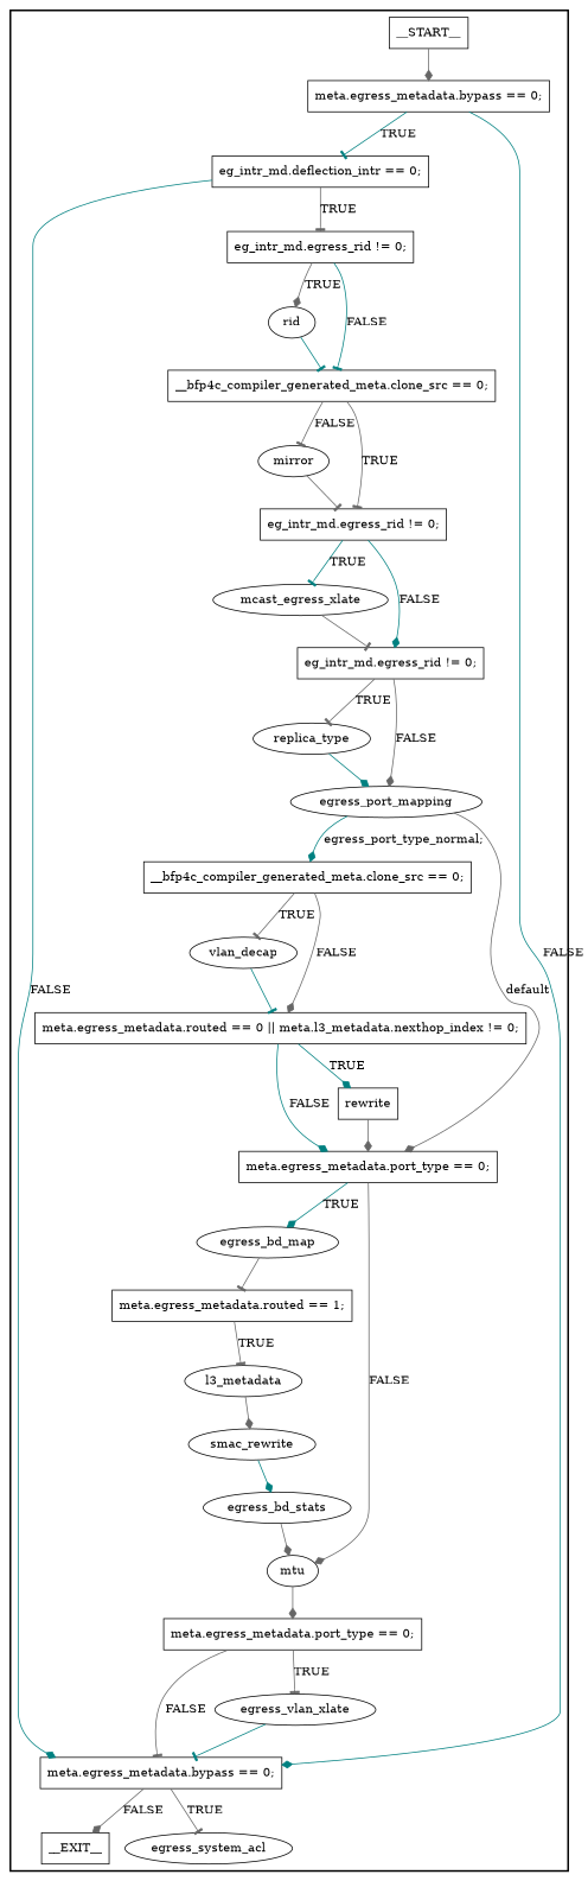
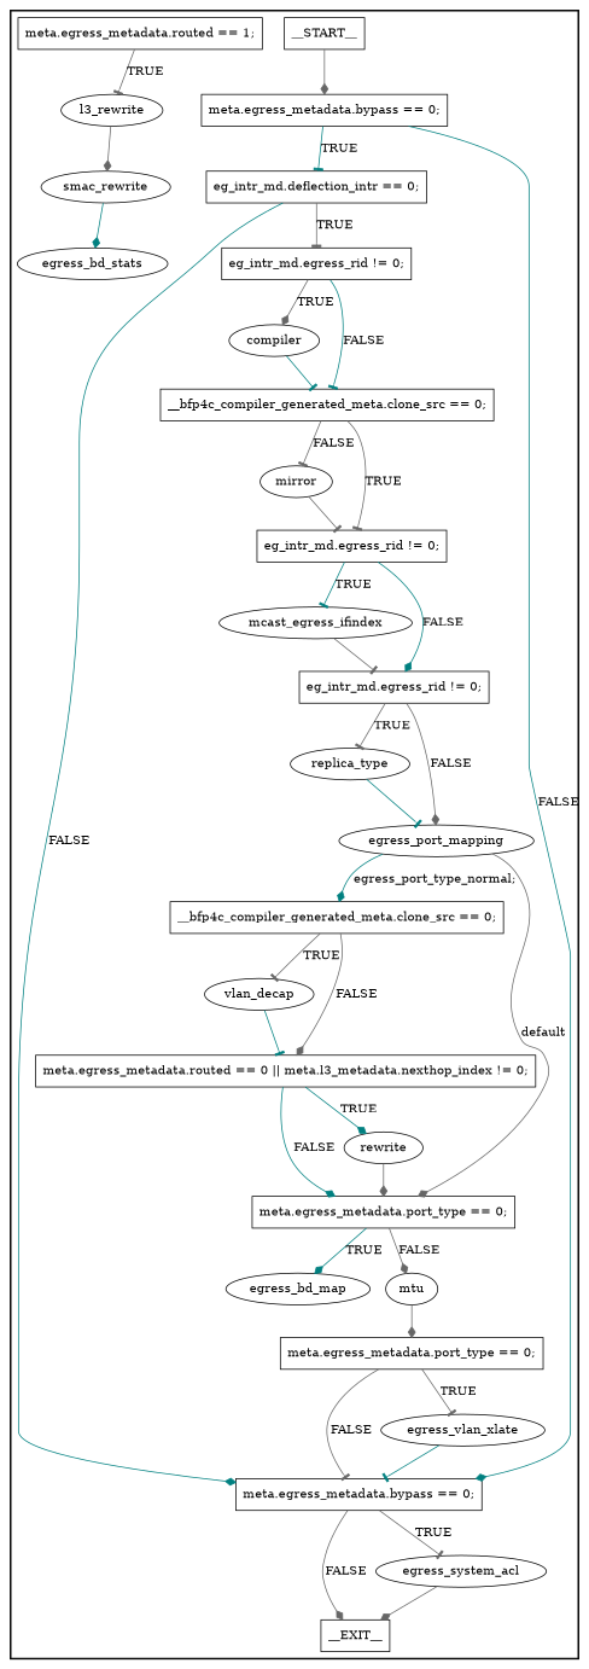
  digraph {
    node [shape=rectangle style=solid]
    edge [arrowhead=diamond color=gray40]
    n1 [label=__START__]
    n2 [label="meta.egress_metadata.bypass == 0;"]
    n3 [label=__EXIT__]
    n4 [label="eg_intr_md.deflection_intr == 0;"]
    n5 [label="meta.egress_metadata.bypass == 0;"]
    n6 [label="eg_intr_md.egress_rid != 0;"]
-   n7 [label=rid shape=ellipse]
+   n7 [label=compiler shape=ellipse]
    n8 [label="__bfp4c_compiler_generated_meta.clone_src == 0;"]
    n9 [label=mirror shape=ellipse]
    n10 [label="eg_intr_md.egress_rid != 0;"]
-   n11 [label=mcast_egress_xlate shape=ellipse]
+   n11 [label=mcast_egress_ifindex shape=ellipse]
    n12 [label="eg_intr_md.egress_rid != 0;"]
    n13 [label=replica_type shape=ellipse]
    n14 [label=egress_port_mapping shape=ellipse]
    n15 [label="__bfp4c_compiler_generated_meta.clone_src == 0;"]
    n16 [label="meta.egress_metadata.port_type == 0;"]
    n17 [label=vlan_decap shape=ellipse]
    n18 [label="meta.egress_metadata.routed == 0 || meta.l3_metadata.nexthop_index != 0;"]
-   n19 [label=rewrite shape=box]
+   n19 [label=rewrite shape=ellipse]
    n20 [label=egress_bd_map shape=ellipse]
    n21 [label=mtu shape=ellipse]
    n22 [label="meta.egress_metadata.routed == 1;"]
-   n23 [label=l3_metadata shape=ellipse]
+   n23 [label=l3_rewrite shape=ellipse]
    n24 [label=egress_bd_stats shape=ellipse]
    n25 [label=smac_rewrite shape=ellipse]
    n26 [label="meta.egress_metadata.port_type == 0;"]
    n27 [label=egress_vlan_xlate shape=ellipse]
    n28 [label=egress_system_acl shape=ellipse]
    subgraph cluster_1 {
      labeljust=r
      style=bold
      n1
      n2
      n3
      n4
      n5
      n6
      n7
      n8
      n9
      n10
      n11
      n12
      n13
      n14
      n15
      n16
      n17
      n18
      n19
      n20
      n21
      n22
      n23
      n24
      n25
      n26
      n27
      n28
    }
    n1 -> n2
    n2 -> n4 [arrowhead=tee color=teal label=TRUE]
    n2 -> n5 [color=teal label=FALSE]
    n4 -> n5 [color=teal label=FALSE]
    n4 -> n6 [arrowhead=tee label=TRUE]
    n5 -> n3 [label=FALSE]
    n5 -> n28 [arrowhead=tee label=TRUE]
    n6 -> n7 [label=TRUE]
    n6 -> n8 [arrowhead=tee color=teal label=FALSE]
    n7 -> n8 [arrowhead=tee color=teal]
    n8 -> n9 [arrowhead=tee label=FALSE]
    n8 -> n10 [arrowhead=tee label=TRUE]
    n9 -> n10 [arrowhead=tee]
    n10 -> n11 [arrowhead=tee color=teal label=TRUE]
    n10 -> n12 [color=teal label=FALSE]
    n11 -> n12 [arrowhead=tee]
    n12 -> n13 [arrowhead=tee label=TRUE]
    n12 -> n14 [label=FALSE]
-   n13 -> n14 [color=teal]
+   n13 -> n14 [arrowhead=tee color=teal]
    n14 -> n15 [color=teal label="egress_port_type_normal;"]
    n14 -> n16 [label=default]
    n15 -> n17 [arrowhead=tee label=TRUE]
    n15 -> n18 [label=FALSE]
    n16 -> n20 [color=teal label=TRUE]
    n16 -> n21 [label=FALSE]
    n17 -> n18 [arrowhead=tee color=teal]
    n18 -> n16 [color=teal label=FALSE]
    n18 -> n19 [color=teal label=TRUE]
    n19 -> n16
-   n20 -> n22 [arrowhead=tee]
    n21 -> n26
    n22 -> n23 [arrowhead=tee label=TRUE]
    n23 -> n25
-   n24 -> n21
    n25 -> n24 [color=teal]
    n26 -> n5 [arrowhead=tee label=FALSE]
    n26 -> n27 [arrowhead=tee label=TRUE]
    n27 -> n5 [arrowhead=tee color=teal]
+   n28 -> n3
  }
